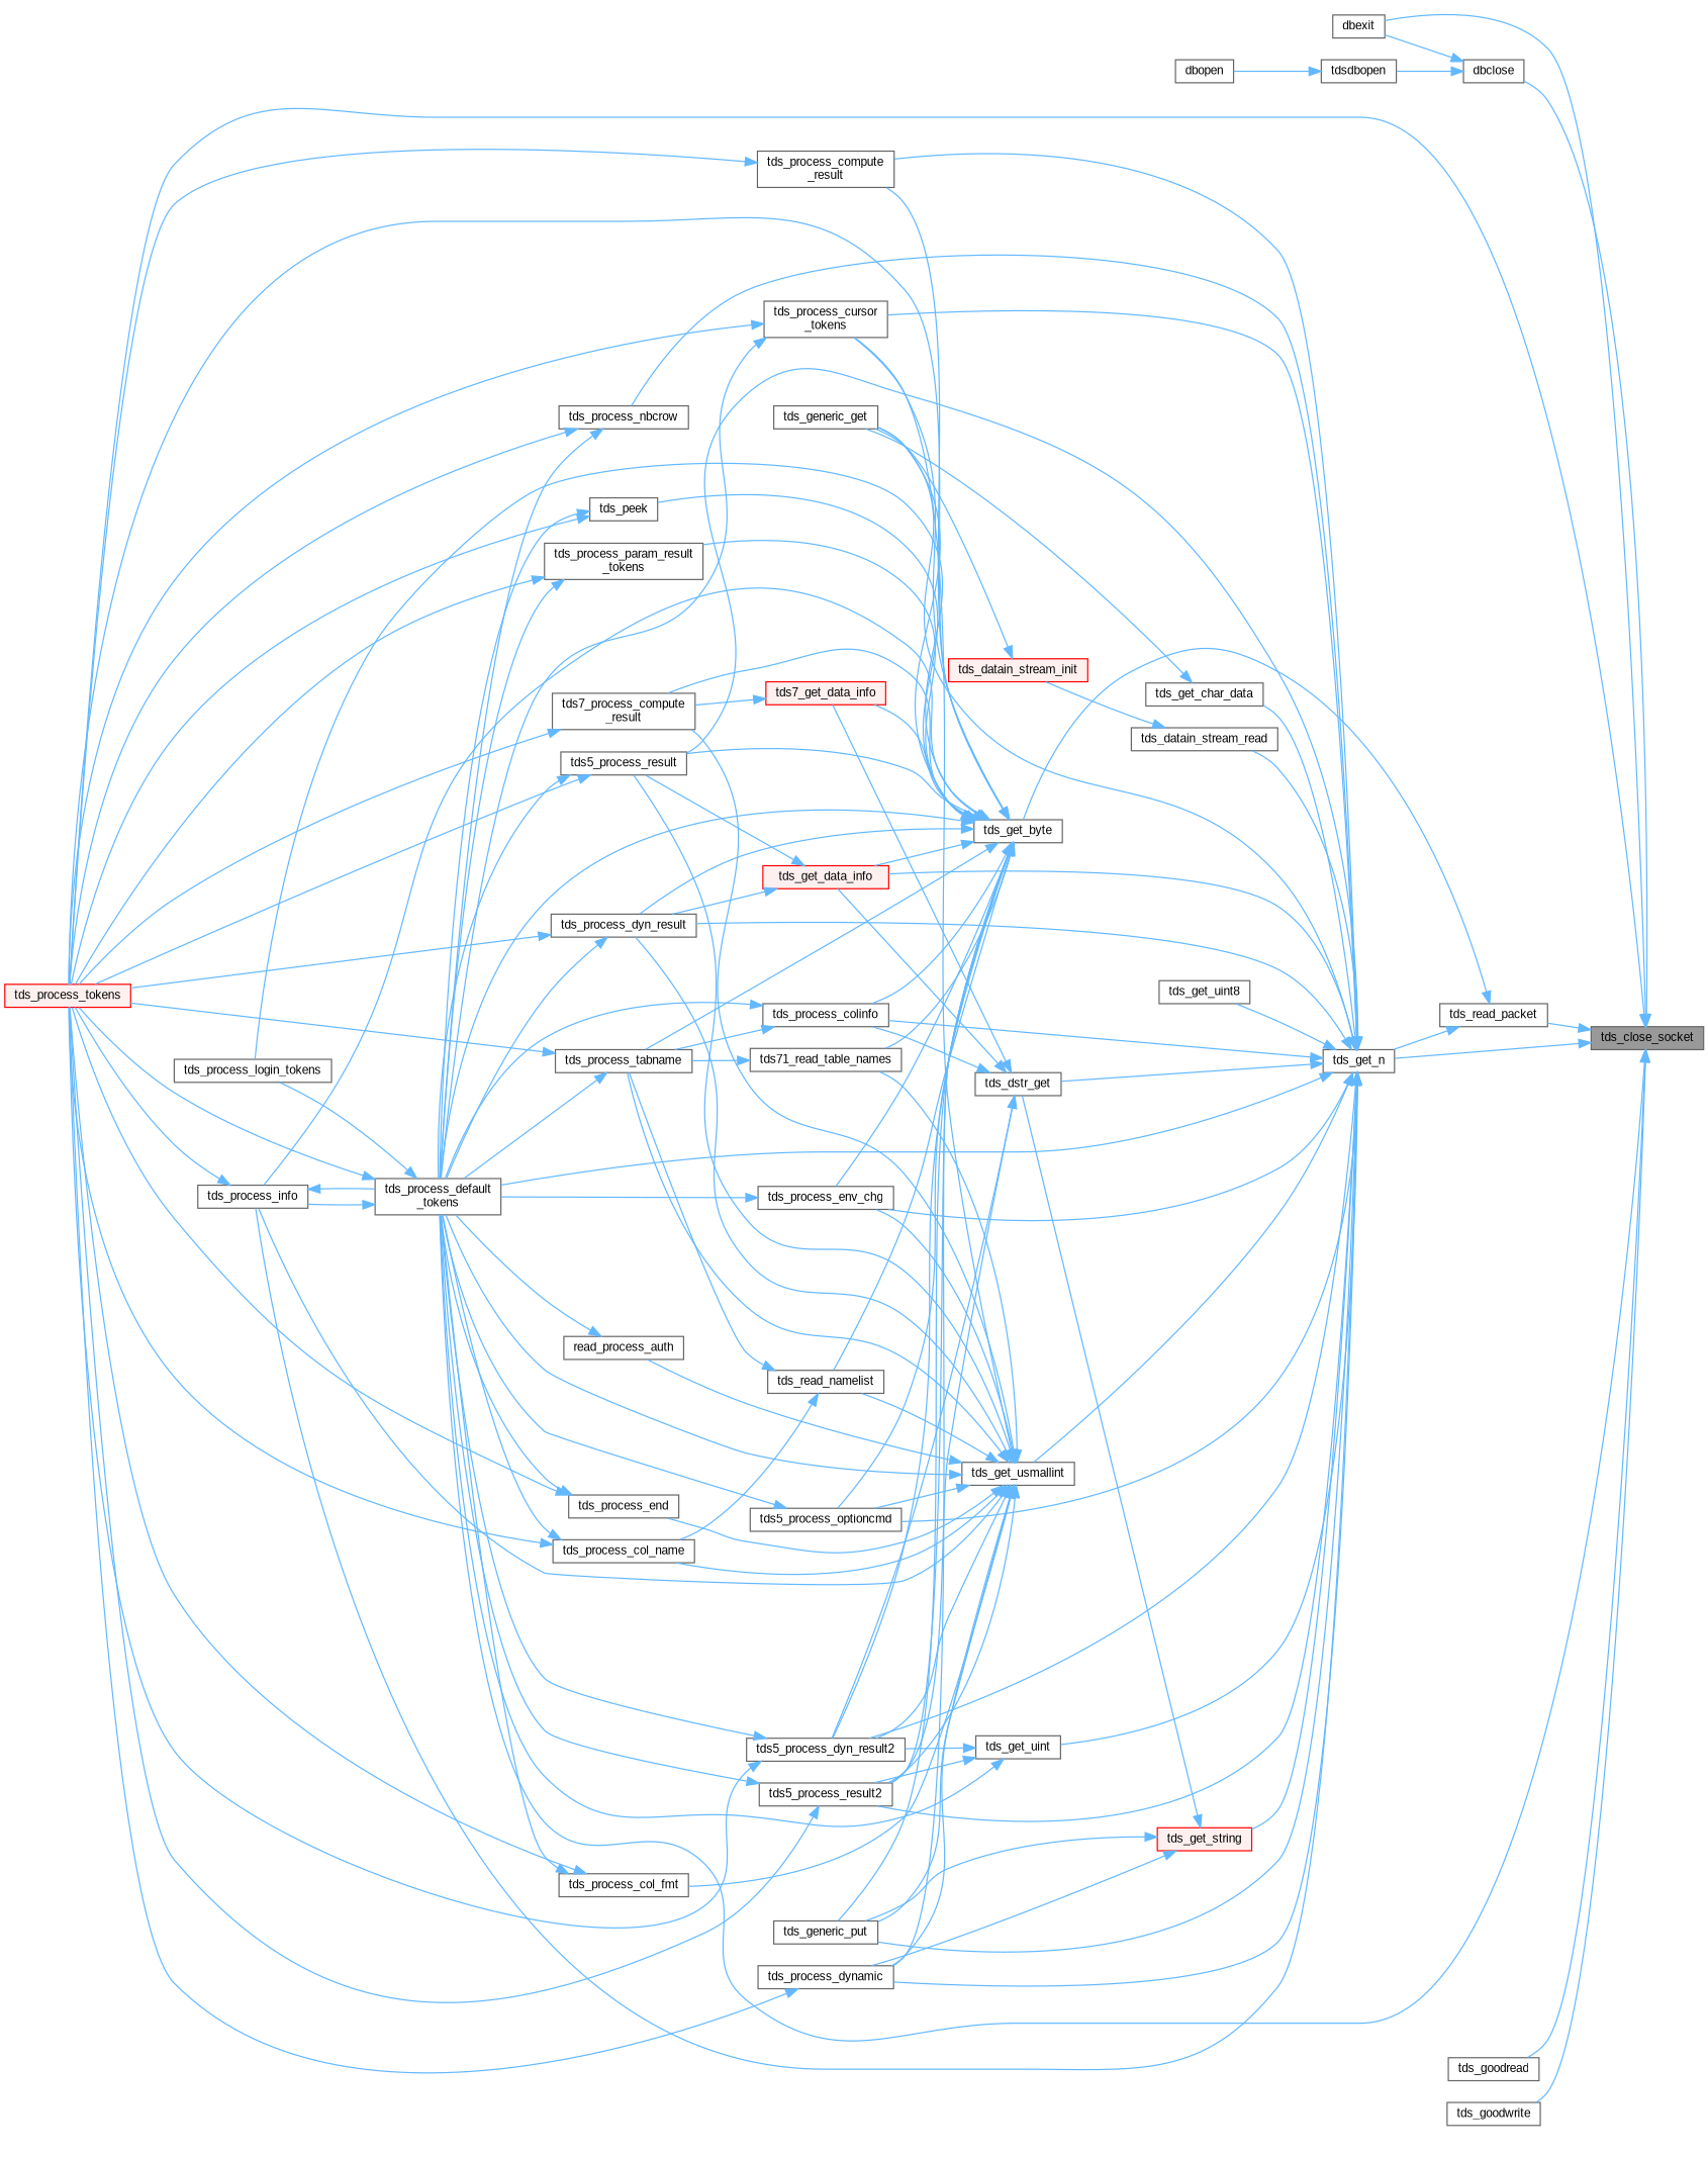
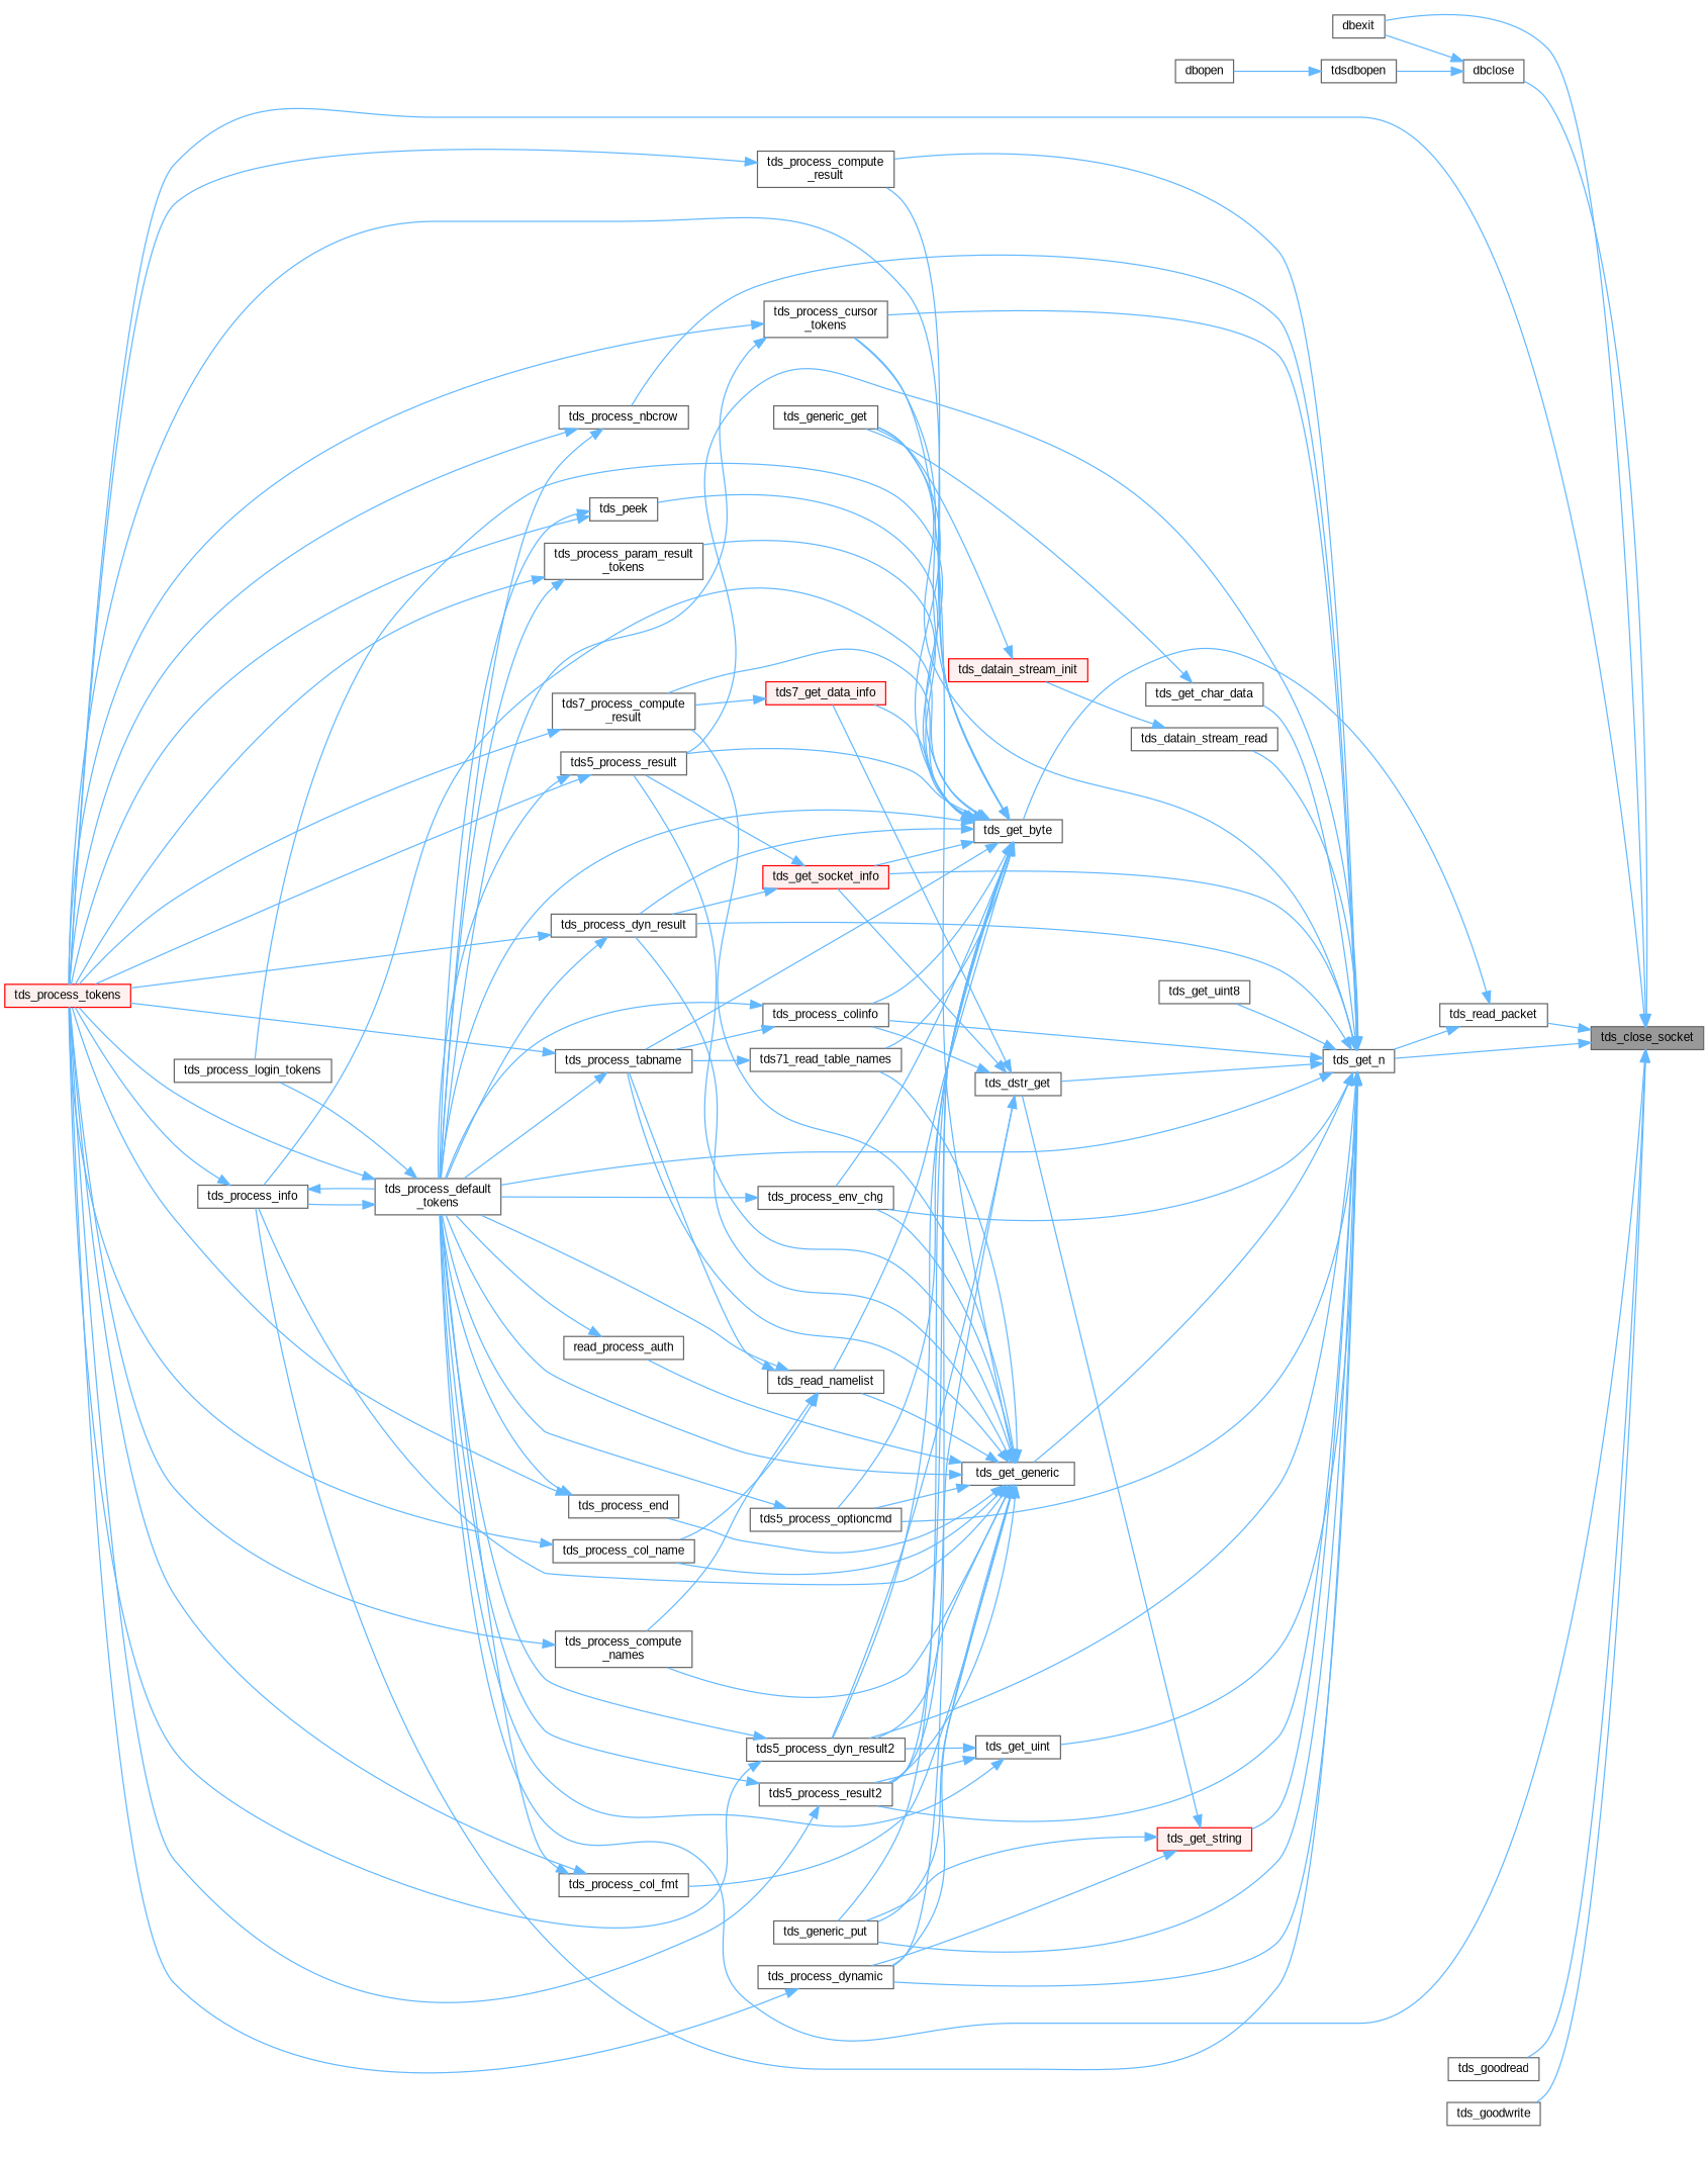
  digraph {
    fontname="Liberation Sans"
    rankdir=RL
    node [color=grey40 fillcolor=white fontname="Liberation Sans" fontsize=10 shape=box style=filled]
    edge [color=steelblue1 dir=back fontname="Liberation Sans" fontsize=10 labelfontname=Helvetica labelfontsize=10 style=solid]
    n1 [color=gray40 fillcolor=grey60 fontcolor=black height=0.2 label=tds_close_socket width=0.4]
    n2 [height=0.2 label=dbclose width=0.4]
    n3 [height=0.2 label=dbexit width=0.4]
    n4 [height=0.2 label=tds_get_n width=0.4]
    n5 [height=0.2 label="tds_process_default\l_tokens" width=0.4]
    n6 [color=red fillcolor="#FFF0F0" height=0.2 label=tds_process_tokens width=0.4]
    n7 [height=0.2 label=tds_goodread width=0.4]
    n8 [height=0.2 label=tds_goodwrite width=0.4]
    n9 [height=0.2 label=tds_read_packet width=0.4]
    n10 [height=0.2 label=tdsdbopen width=0.4]
    n11 [height=0.2 label=tds_process_env_chg width=0.4]
    n12 [height=0.2 label=tds5_process_dyn_result2 width=0.4]
    n13 [height=0.2 label=tds_process_info width=0.4]
    n14 [height=0.2 label=tds5_process_optioncmd width=0.4]
    n15 [height=0.2 label=tds5_process_result width=0.4]
    n16 [height=0.2 label=tds5_process_result2 width=0.4]
    n17 [height=0.2 label=tds_datain_stream_read width=0.4]
    n18 [height=0.2 label=tds_generic_get width=0.4]
    n19 [height=0.2 label=tds_dstr_get width=0.4]
-   n20 [color=red fillcolor="#FFF0F0" height=0.2 label=tds_get_data_info width=0.4]
+   n20 [color=red fillcolor="#FFF0F0" height=0.2 label=tds_get_socket_info width=0.4]
    n21 [height=0.2 label=tds_process_dyn_result width=0.4]
    n22 [height=0.2 label=tds_process_colinfo width=0.4]
    n23 [height=0.2 label=tds_generic_put width=0.4]
    n24 [height=0.2 label=tds_get_char_data width=0.4]
    n25 [color=red fillcolor="#FFF0F0" height=0.2 label=tds_get_string width=0.4]
    n26 [height=0.2 label=tds_process_dynamic width=0.4]
    n27 [height=0.2 label=tds_get_uint width=0.4]
    n28 [height=0.2 label=tds_get_uint8 width=0.4]
-   n29 [height=0.2 label=tds_get_usmallint width=0.4]
+   n29 [height=0.2 label=tds_get_generic width=0.4]
    n30 [height=0.2 label="tds_process_cursor\l_tokens" width=0.4]
    n31 [height=0.2 label="tds_process_compute\l_result" width=0.4]
    n32 [height=0.2 label=tds_process_nbcrow width=0.4]
    n33 [height=0.2 label=tds_process_login_tokens width=0.4]
    n34 [height=0.2 label=tds_get_byte width=0.4]
    n35 [height=0.2 label=dbopen width=0.4]
    n36 [color=red fillcolor="#FFF0F0" height=0.2 label=tds_datain_stream_init width=0.4]
    n37 [color=red fillcolor="#FFF0F0" height=0.2 label=tds7_get_data_info width=0.4]
    n38 [height=0.2 label=tds_process_tabname width=0.4]
    n39 [height=0.2 label="tds7_process_compute\l_result" width=0.4]
    n40 [height=0.2 label=tds71_read_table_names width=0.4]
    n41 [height=0.2 label=read_process_auth width=0.4]
    n42 [height=0.2 label=tds_process_col_fmt width=0.4]
    n43 [height=0.2 label=tds_process_col_name width=0.4]
+   n44 [height=0.2 label="tds_process_compute\l_names" width=0.4]
    n45 [height=0.2 label=tds_process_end width=0.4]
    n46 [height=0.2 label=tds_read_namelist width=0.4]
    n47 [height=0.2 label=tds_peek width=0.4]
    n48 [height=0.2 label="tds_process_param_result\l_tokens" width=0.4]
    n1 -> n2
    n1 -> n3
    n1 -> n4
    n1 -> n5
    n1 -> n6
    n1 -> n7
    n1 -> n8
    n1 -> n9
    n2 -> n3
    n2 -> n10
    n4 -> n5
    n4 -> n11
    n4 -> n12
    n4 -> n13
    n4 -> n14
    n4 -> n15
    n4 -> n16
    n4 -> n17
    n4 -> n18
    n4 -> n19
    n4 -> n20
    n4 -> n21
    n4 -> n22
    n4 -> n23
    n4 -> n24
    n4 -> n25
    n4 -> n26
    n4 -> n27
    n4 -> n28
    n4 -> n29
    n4 -> n30
    n4 -> n31
    n4 -> n32
    n5 -> n6
    n5 -> n13
    n5 -> n33
    n9 -> n4
    n9 -> n34
    n10 -> n35
    n11 -> n5
    n12 -> n5
    n12 -> n6
    n13 -> n5
    n13 -> n6
    n14 -> n5
    n15 -> n5
    n15 -> n6
    n16 -> n5
    n16 -> n6
    n17 -> n36
    n19 -> n12
    n19 -> n16
    n19 -> n20
    n19 -> n22
    n19 -> n37
    n20 -> n15
    n20 -> n21
    n21 -> n5
    n21 -> n6
    n22 -> n5
    n22 -> n38
    n24 -> n18
    n25 -> n19
    n25 -> n23
    n25 -> n26
    n26 -> n6
    n27 -> n5
    n27 -> n12
    n27 -> n16
    n29 -> n5
    n29 -> n11
    n29 -> n12
    n29 -> n13
    n29 -> n14
    n29 -> n15
    n29 -> n16
    n29 -> n21
    n29 -> n23
    n29 -> n26
    n29 -> n30
    n29 -> n38
    n29 -> n39
    n29 -> n40
    n29 -> n41
    n29 -> n42
    n29 -> n43
+   n29 -> n44
    n29 -> n45
    n29 -> n46
    n30 -> n5
    n30 -> n6
    n31 -> n6
    n32 -> n5
    n32 -> n6
    n34 -> n5
    n34 -> n6
    n34 -> n11
    n34 -> n12
    n34 -> n13
    n34 -> n14
    n34 -> n15
    n34 -> n16
    n34 -> n18
    n34 -> n20
    n34 -> n21
    n34 -> n22
    n34 -> n23
    n34 -> n26
    n34 -> n30
    n34 -> n31
    n34 -> n33
    n34 -> n37
    n34 -> n38
    n34 -> n39
    n34 -> n40
    n34 -> n46
    n34 -> n47
    n34 -> n48
    n36 -> n18
    n37 -> n39
    n38 -> n5
    n38 -> n6
    n39 -> n6
    n40 -> n38
    n41 -> n5
    n42 -> n5
    n42 -> n6
-   n43 -> n5
+   n46 -> n5
    n43 -> n6
+   n44 -> n6
    n45 -> n5
    n45 -> n6
    n46 -> n38
    n46 -> n43
+   n46 -> n44
    n47 -> n5
    n47 -> n6
    n48 -> n5
    n48 -> n6
  }
